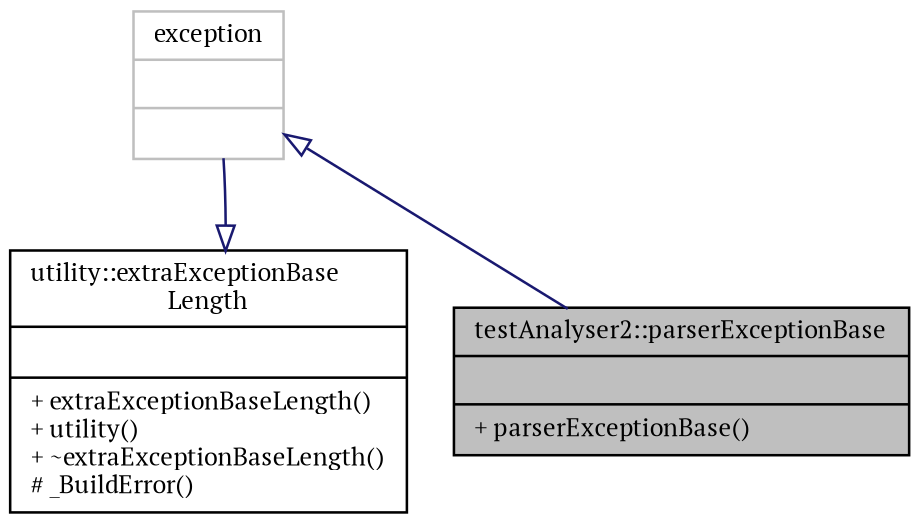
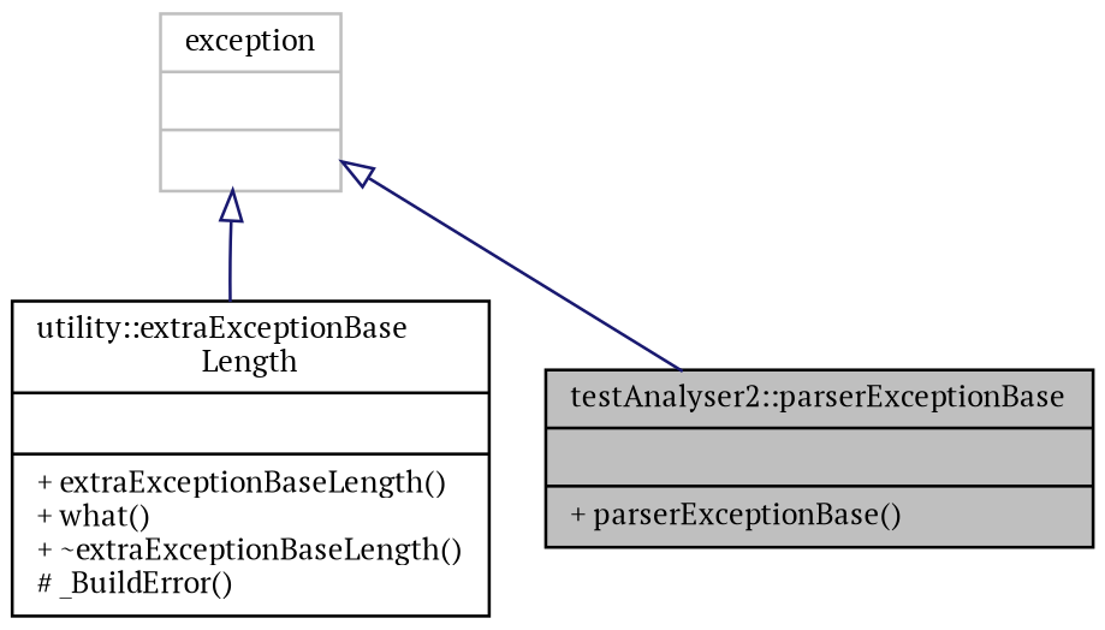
  digraph {
    fontname="PT Serif"
    node [color=black fillcolor=white fontname="PT Serif" fontsize=10 shape=record style=filled]
    edge [arrowtail=onormal color=midnightblue dir=back fontname="PT Serif" fontsize=10 labelfontname=Helvetica labelfontsize=10 style=solid]
    n1 [fillcolor=grey75 fontcolor=black height=0.2 label="{testAnalyser2::parserExceptionBase\n||+ parserExceptionBase()\l}" width=0.4]
-   n2 [height=0.2 label="{utility::extraExceptionBase\lLength\n||+ extraExceptionBaseLength()\l+ utility()\l+ ~extraExceptionBaseLength()\l# _BuildError()\l}" width=0.4]
+   n2 [height=0.2 label="{utility::extraExceptionBase\lLength\n||+ extraExceptionBaseLength()\l+ what()\l+ ~extraExceptionBaseLength()\l# _BuildError()\l}" width=0.4]
    n3 [color=grey75 height=0.2 label="{exception\n||}" width=0.4]
    n3 -> n1
-   n2 -> n3
+   n3 -> n2
  }
